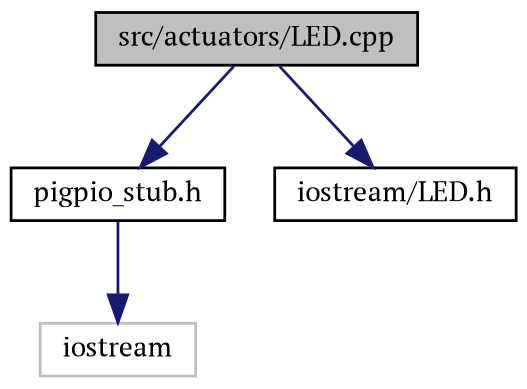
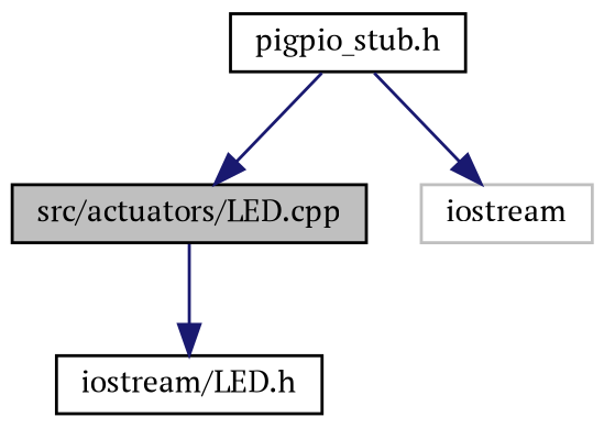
  digraph {
    fontname="PT Serif"
    node [color=black fillcolor=white fontname="PT Serif" fontsize=10 shape=record style=filled]
    edge [color=midnightblue fontname="PT Serif" fontsize=10 labelfontname=Helvetica labelfontsize=10 style=solid]
    n1 [fillcolor=grey75 fontcolor=black height=0.2 label="src/actuators/LED.cpp" width=0.4]
    n2 [height=0.2 label="pigpio_stub.h" width=0.4]
    n3 [height=0.2 label="iostream/LED.h" width=0.4]
    n4 [color=grey75 height=0.2 label=iostream width=0.4]
-   n1 -> n2
+   n2 -> n1
    n1 -> n3
    n2 -> n4
  }
